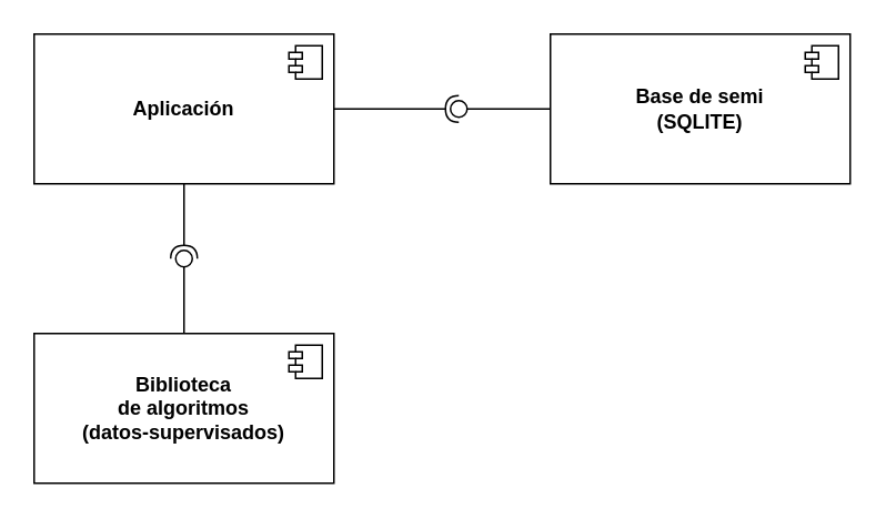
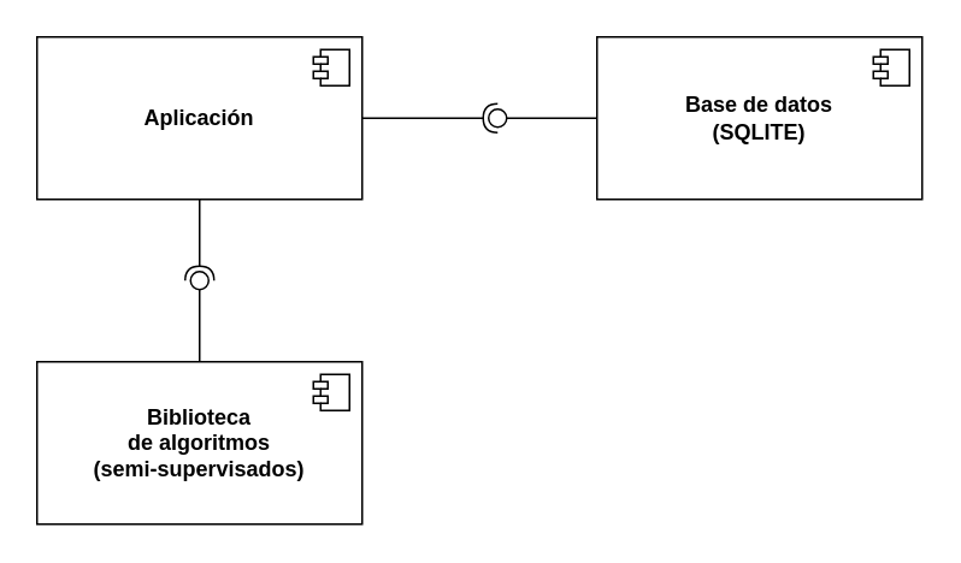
  <mxCell id="0" />
  <mxCell id="1" parent="0" />
- <mxCell id="2" value="&lt;div&gt;&lt;b&gt;Biblioteca &lt;br&gt;&lt;/b&gt;&lt;/div&gt;&lt;div&gt;&lt;b&gt;de algoritmos &lt;br&gt;(datos-supervisados)&lt;br&gt;&lt;/b&gt;&lt;/div&gt;" style="html=1;dropTarget=0;whiteSpace=wrap;" parent="1" vertex="1"><mxGeometry x="20" y="200" width="180" height="90" as="geometry" /></mxCell>
+ <mxCell id="2" value="&lt;div&gt;&lt;b&gt;Biblioteca &lt;br&gt;&lt;/b&gt;&lt;/div&gt;&lt;div&gt;&lt;b&gt;de algoritmos &lt;br&gt;(semi-supervisados)&lt;br&gt;&lt;/b&gt;&lt;/div&gt;" style="html=1;dropTarget=0;whiteSpace=wrap;" parent="1" vertex="1"><mxGeometry x="20" y="200" width="180" height="90" as="geometry" /></mxCell>
  <mxCell id="3" value="" style="shape=module;jettyWidth=8;jettyHeight=4;" parent="2" vertex="1"><mxGeometry x="1" width="20" height="20" relative="1" as="geometry"><mxPoint x="-27" y="7" as="offset" /></mxGeometry></mxCell>
- <mxCell id="4" value="&lt;b&gt;Base de semi&lt;br&gt;(SQLITE)&lt;br&gt;&lt;/b&gt;" style="html=1;dropTarget=0;whiteSpace=wrap;" parent="1" vertex="1"><mxGeometry x="330" y="20" width="180" height="90" as="geometry" /></mxCell>
+ <mxCell id="4" value="&lt;b&gt;Base de datos&lt;br&gt;(SQLITE)&lt;br&gt;&lt;/b&gt;" style="html=1;dropTarget=0;whiteSpace=wrap;" parent="1" vertex="1"><mxGeometry x="330" y="20" width="180" height="90" as="geometry" /></mxCell>
  <mxCell id="5" value="" style="shape=module;jettyWidth=8;jettyHeight=4;" parent="4" vertex="1"><mxGeometry x="1" width="20" height="20" relative="1" as="geometry"><mxPoint x="-27" y="7" as="offset" /></mxGeometry></mxCell>
  <mxCell id="6" value="&lt;b&gt;Aplicación&lt;br&gt;&lt;/b&gt;" style="html=1;dropTarget=0;whiteSpace=wrap;" parent="1" vertex="1"><mxGeometry x="20" y="20" width="180" height="90" as="geometry" /></mxCell>
  <mxCell id="7" value="" style="shape=module;jettyWidth=8;jettyHeight=4;" parent="6" vertex="1"><mxGeometry x="1" width="20" height="20" relative="1" as="geometry"><mxPoint x="-27" y="7" as="offset" /></mxGeometry></mxCell>
  <mxCell id="8" value="" style="rounded=0;orthogonalLoop=1;jettySize=auto;html=1;endArrow=none;endFill=0;sketch=0;sourcePerimeterSpacing=0;targetPerimeterSpacing=0;" parent="1" source="2" target="10" edge="1"><mxGeometry relative="1" as="geometry"><mxPoint x="-96" y="25" as="sourcePoint" /></mxGeometry></mxCell>
  <mxCell id="9" value="" style="rounded=0;orthogonalLoop=1;jettySize=auto;html=1;endArrow=halfCircle;endFill=0;entryX=0.5;entryY=0.5;endSize=6;strokeWidth=1;sketch=0;" parent="1" source="6" target="10" edge="1"><mxGeometry relative="1" as="geometry"><mxPoint x="-56" y="25" as="sourcePoint" /></mxGeometry></mxCell>
  <mxCell id="10" value="" style="ellipse;whiteSpace=wrap;html=1;align=center;aspect=fixed;resizable=0;points=[];outlineConnect=0;sketch=0;" parent="1" vertex="1"><mxGeometry x="105" y="150" width="10" height="10" as="geometry" /></mxCell>
  <mxCell id="11" value="" style="rounded=0;orthogonalLoop=1;jettySize=auto;html=1;endArrow=none;endFill=0;sketch=0;sourcePerimeterSpacing=0;targetPerimeterSpacing=0;" parent="1" source="4" target="13" edge="1"><mxGeometry relative="1" as="geometry"><mxPoint x="-96" y="125" as="sourcePoint" /></mxGeometry></mxCell>
  <mxCell id="12" value="" style="rounded=0;orthogonalLoop=1;jettySize=auto;html=1;endArrow=halfCircle;endFill=0;entryX=0.5;entryY=0.5;endSize=6;strokeWidth=1;sketch=0;" parent="1" source="6" target="13" edge="1"><mxGeometry relative="1" as="geometry"><mxPoint x="-56" y="125" as="sourcePoint" /></mxGeometry></mxCell>
  <mxCell id="13" value="" style="ellipse;whiteSpace=wrap;html=1;align=center;aspect=fixed;resizable=0;points=[];outlineConnect=0;sketch=0;" parent="1" vertex="1"><mxGeometry x="270" y="60" width="10" height="10" as="geometry" /></mxCell>
